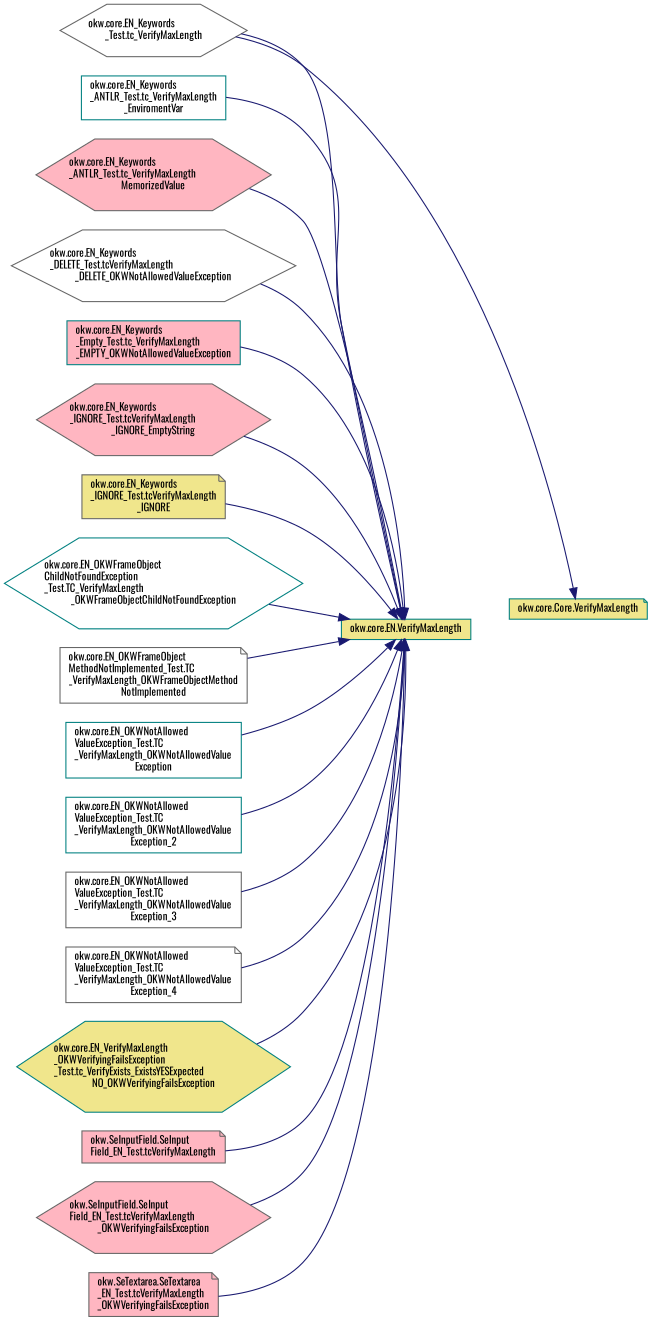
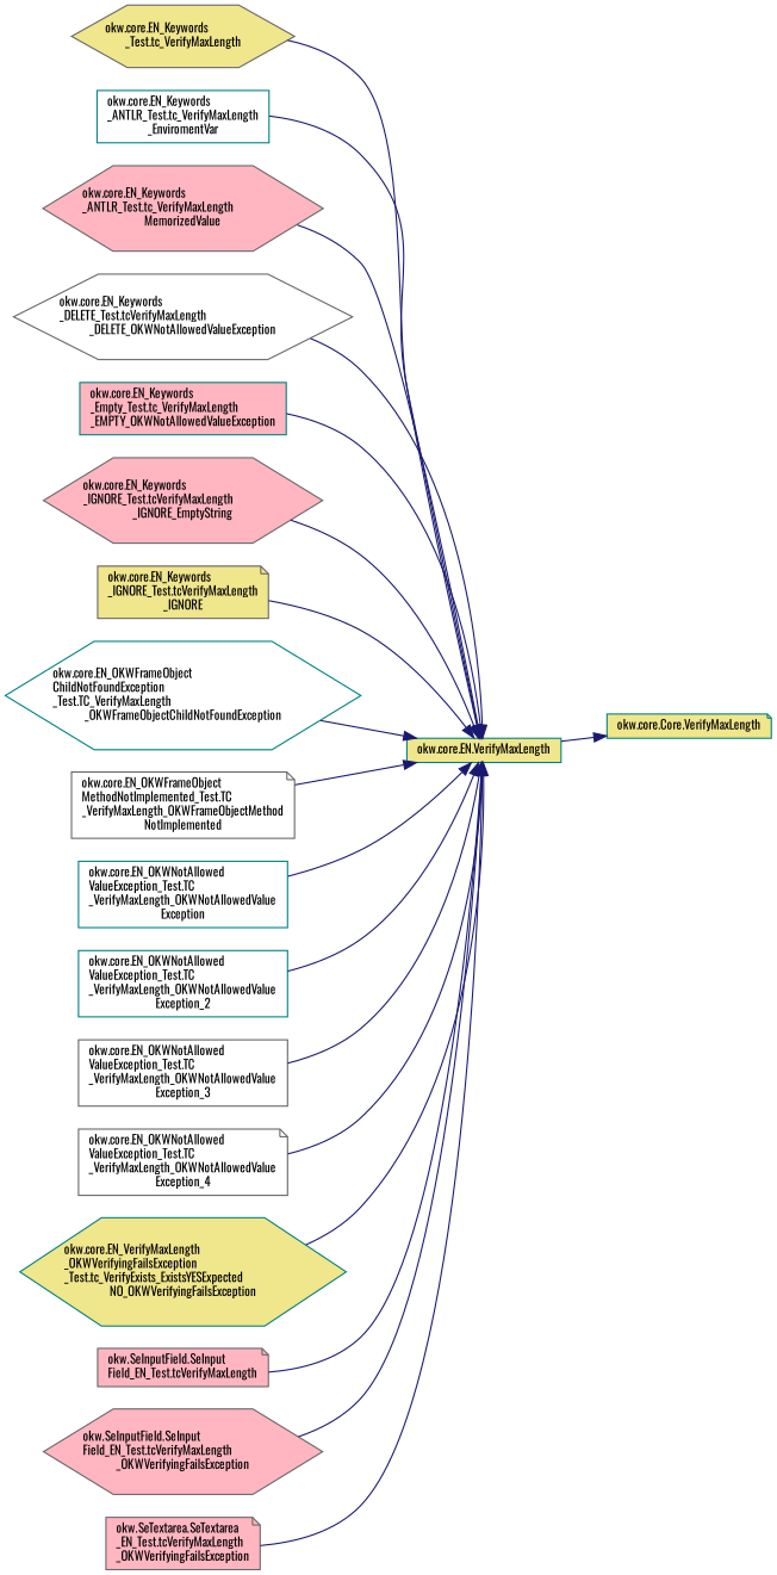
  digraph {
    fontname=Oswald
    rankdir=RL
    node [color=gray40 fillcolor=white fontname=Oswald fontsize=10 shape=hexagon style=filled]
    edge [color=midnightblue dir=back fontname=Oswald fontsize=10 labelfontname=Helvetica labelfontsize=10 style=solid]
    n1 [color=teal fillcolor=khaki fontcolor=black height=0.2 label="okw.core.Core.VerifyMaxLength" shape=note width=0.4]
    n2 [color=teal fillcolor=khaki height=0.2 label="okw.core.EN.VerifyMaxLength" shape=box width=0.4]
    n3 [color=teal height=0.2 label="okw.core.EN_Keywords\l_ANTLR_Test.tc_VerifyMaxLength\l_EnviromentVar" shape=box width=0.4]
    n4 [fillcolor=lightpink height=0.2 label="okw.core.EN_Keywords\l_ANTLR_Test.tc_VerifyMaxLength\lMemorizedValue" width=0.4]
    n5 [height=0.2 label="okw.core.EN_Keywords\l_DELETE_Test.tcVerifyMaxLength\l_DELETE_OKWNotAllowedValueException" width=0.4]
    n6 [color=teal fillcolor=lightpink height=0.2 label="okw.core.EN_Keywords\l_Empty_Test.tc_VerifyMaxLength\l_EMPTY_OKWNotAllowedValueException" shape=box width=0.4]
    n7 [fillcolor=lightpink height=0.2 label="okw.core.EN_Keywords\l_IGNORE_Test.tcVerifyMaxLength\l_IGNORE_EmptyString" width=0.4]
    n8 [fillcolor=khaki height=0.2 label="okw.core.EN_Keywords\l_IGNORE_Test.tcVerifyMaxLength\l_IGNORE" shape=note width=0.4]
-   n9 [height=0.2 label="okw.core.EN_Keywords\l_Test.tc_VerifyMaxLength" width=0.4]
+   n9 [fillcolor=khaki height=0.2 label="okw.core.EN_Keywords\l_Test.tc_VerifyMaxLength" width=0.4]
    n10 [color=teal height=0.2 label="okw.core.EN_OKWFrameObject\lChildNotFoundException\l_Test.TC_VerifyMaxLength\l_OKWFrameObjectChildNotFoundException" width=0.4]
    n11 [height=0.2 label="okw.core.EN_OKWFrameObject\lMethodNotImplemented_Test.TC\l_VerifyMaxLength_OKWFrameObjectMethod\lNotImplemented" shape=note width=0.4]
    n12 [color=teal height=0.2 label="okw.core.EN_OKWNotAllowed\lValueException_Test.TC\l_VerifyMaxLength_OKWNotAllowedValue\lException" shape=box width=0.4]
    n13 [color=teal height=0.2 label="okw.core.EN_OKWNotAllowed\lValueException_Test.TC\l_VerifyMaxLength_OKWNotAllowedValue\lException_2" shape=box width=0.4]
    n14 [height=0.2 label="okw.core.EN_OKWNotAllowed\lValueException_Test.TC\l_VerifyMaxLength_OKWNotAllowedValue\lException_3" shape=box width=0.4]
    n15 [height=0.2 label="okw.core.EN_OKWNotAllowed\lValueException_Test.TC\l_VerifyMaxLength_OKWNotAllowedValue\lException_4" shape=note width=0.4]
    n16 [color=teal fillcolor=khaki height=0.2 label="okw.core.EN_VerifyMaxLength\l_OKWVerifyingFailsException\l_Test.tc_VerifyExists_ExistsYESExpected\lNO_OKWVerifyingFailsException" width=0.4]
    n17 [fillcolor=lightpink height=0.2 label="okw.SeInputField.SeInput\lField_EN_Test.tcVerifyMaxLength" shape=note width=0.4]
    n18 [fillcolor=lightpink height=0.2 label="okw.SeInputField.SeInput\lField_EN_Test.tcVerifyMaxLength\l_OKWVerifyingFailsException" width=0.4]
    n19 [fillcolor=lightpink height=0.2 label="okw.SeTextarea.SeTextarea\l_EN_Test.tcVerifyMaxLength\l_OKWVerifyingFailsException" shape=note width=0.4]
-   n1 -> n9
+   n1 -> n2
    n2 -> n3
    n2 -> n4
    n2 -> n5
    n2 -> n6
    n2 -> n7
    n2 -> n8
    n2 -> n9
    n2 -> n10
    n2 -> n11
    n2 -> n12
    n2 -> n13
    n2 -> n14
    n2 -> n15
    n2 -> n16
    n2 -> n17
    n2 -> n18
    n2 -> n19
  }
